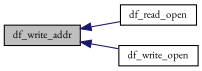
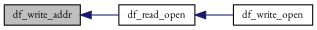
  digraph {
    fontname="EB Garamond"
    rankdir=LR
    node [color=black fillcolor=white fontname="EB Garamond" fontsize=10 shape=record style=filled]
    edge [color=midnightblue dir=back fontname="EB Garamond" fontsize=10 labelfontname="FreeSans.ttf" labelfontsize=10 style=solid]
    n1 [fillcolor=grey75 fontcolor=black height=0.2 label=df_write_addr width=0.4]
    n2 [height=0.2 label=df_read_open width=0.4]
    n3 [height=0.2 label=df_write_open width=0.4]
    n1 -> n2
-   n1 -> n3
+   n2 -> n3
  }
